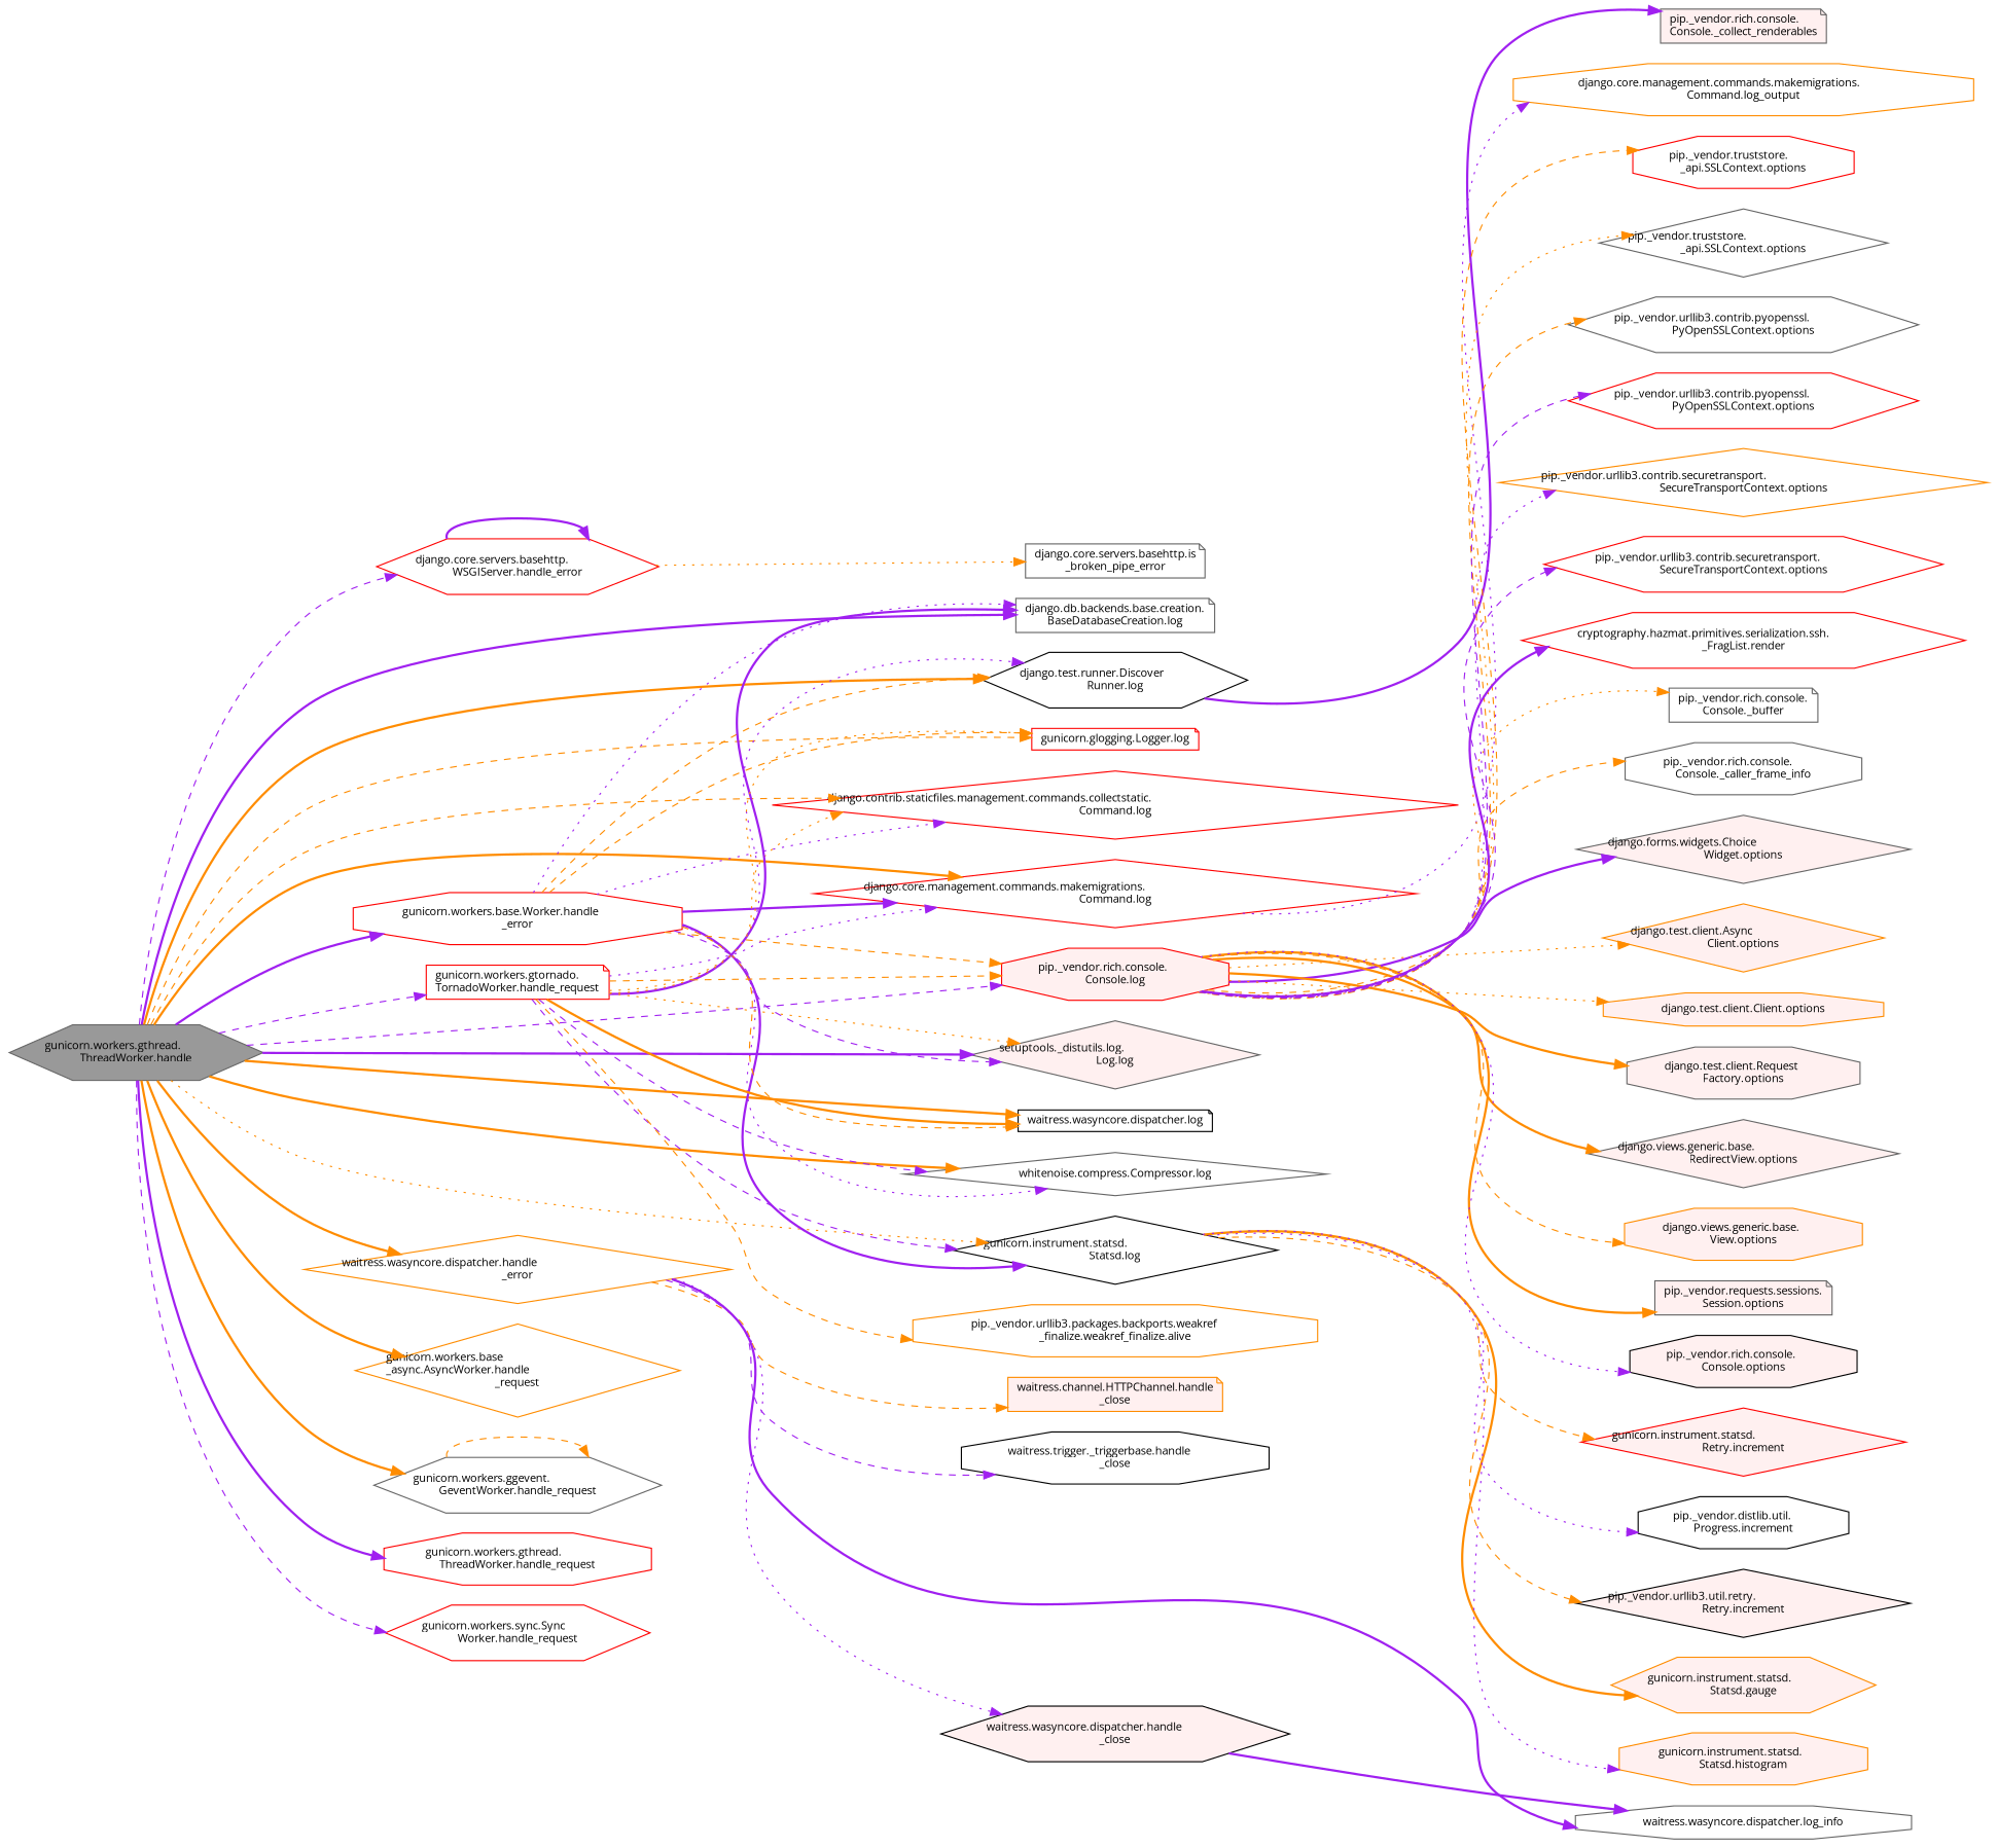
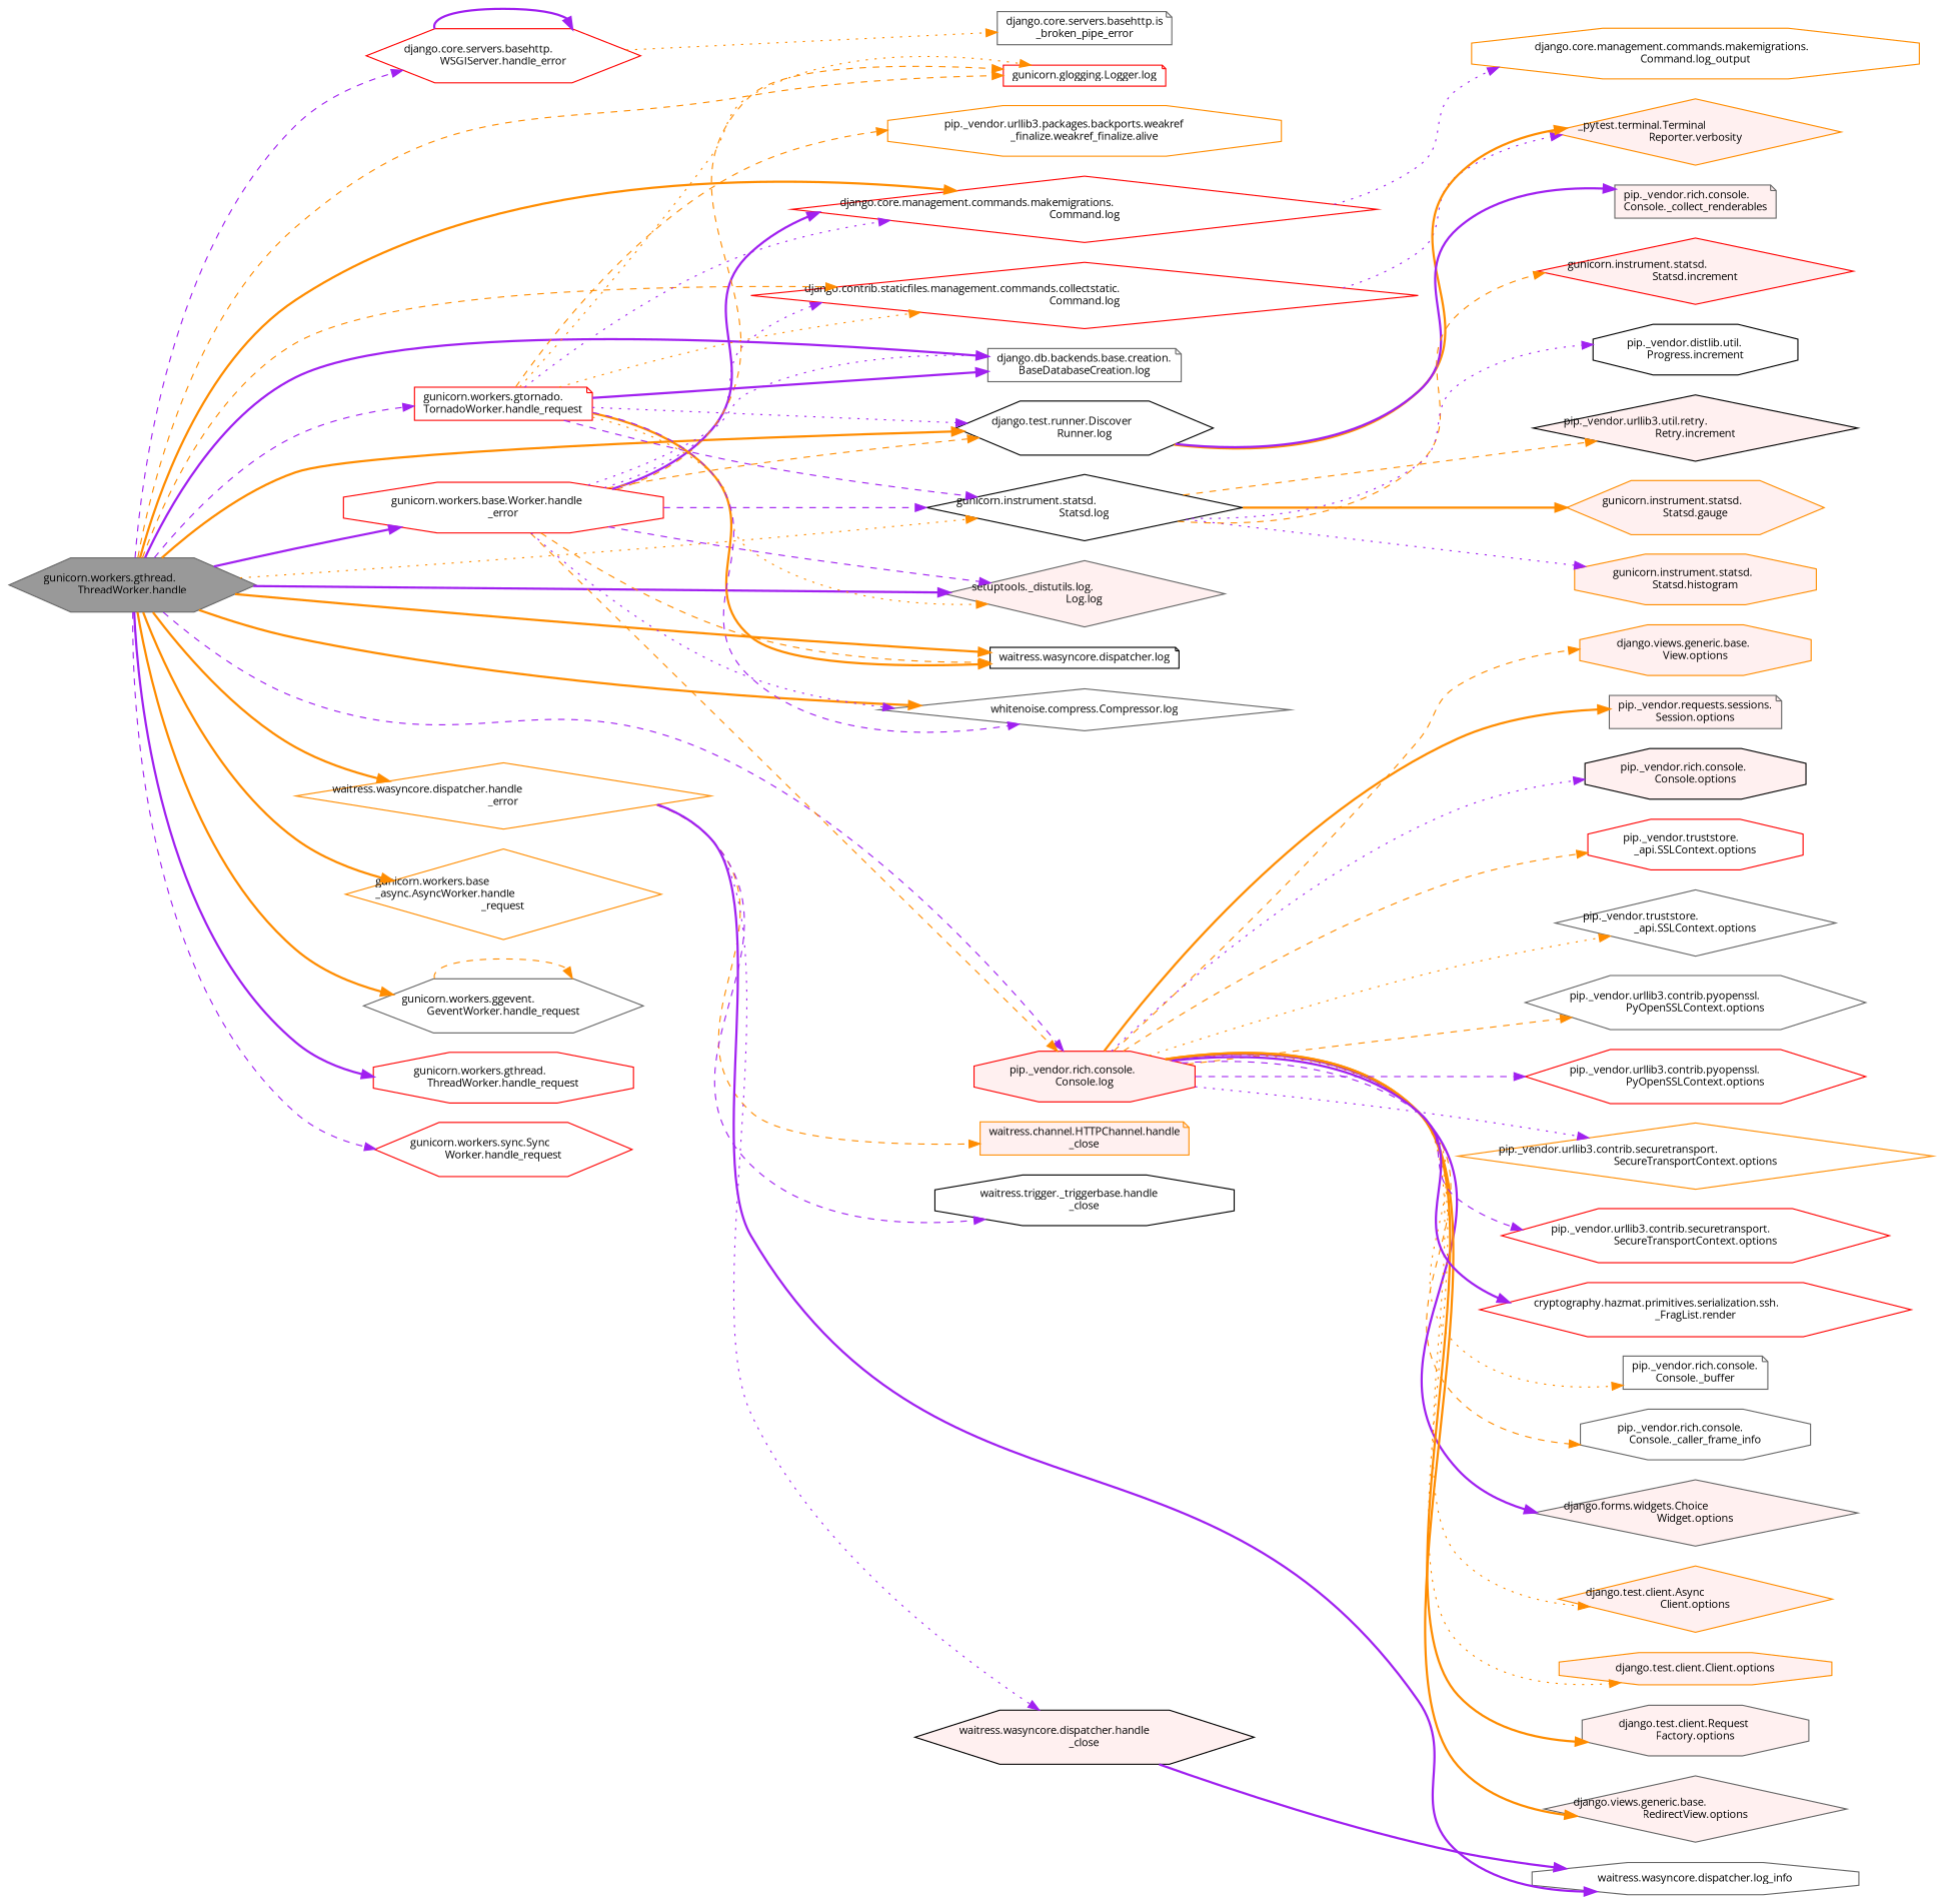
  digraph {
    fontname="Open Sans"
    rankdir=LR
    node [color=gray40 fillcolor=white fontname="Open Sans" fontsize=10 shape=octagon style=filled]
    edge [color=darkorange fontname="Open Sans" fontsize=10 labelfontname=Helvetica labelfontsize=10 style=dashed]
    n1 [fillcolor=grey60 fontcolor=black height=0.2 label="gunicorn.workers.gthread.\lThreadWorker.handle" shape=hexagon width=0.4]
    n2 [color=red height=0.2 label="django.core.servers.basehttp.\lWSGIServer.handle_error" shape=hexagon width=0.4]
    n3 [color=red height=0.2 label="gunicorn.workers.base.Worker.handle\l_error" width=0.4]
    n4 [color=red height=0.2 label="django.contrib.staticfiles.management.commands.collectstatic.\lCommand.log" shape=diamond width=0.4]
    n5 [color=red height=0.2 label="django.core.management.commands.makemigrations.\lCommand.log" shape=diamond width=0.4]
    n6 [height=0.2 label="django.db.backends.base.creation.\lBaseDatabaseCreation.log" shape=note width=0.4]
    n7 [color=black height=0.2 label="django.test.runner.Discover\lRunner.log" shape=hexagon width=0.4]
    n8 [color=red height=0.2 label="gunicorn.glogging.Logger.log" shape=note width=0.4]
    n9 [color=black height=0.2 label="gunicorn.instrument.statsd.\lStatsd.log" shape=diamond width=0.4]
    n10 [color=red fillcolor="#FFF0F0" height=0.2 label="pip._vendor.rich.console.\lConsole.log" width=0.4]
    n11 [fillcolor="#FFF0F0" height=0.2 label="setuptools._distutils.log.\lLog.log" shape=diamond width=0.4]
    n12 [color=black height=0.2 label="waitress.wasyncore.dispatcher.log" shape=note width=0.4]
    n13 [height=0.2 label="whitenoise.compress.Compressor.log" shape=diamond width=0.4]
    n14 [color=darkorange height=0.2 label="waitress.wasyncore.dispatcher.handle\l_error" shape=diamond width=0.4]
    n15 [color=darkorange height=0.2 label="gunicorn.workers.base\l_async.AsyncWorker.handle\l_request" shape=diamond width=0.4]
    n16 [height=0.2 label="gunicorn.workers.ggevent.\lGeventWorker.handle_request" shape=hexagon width=0.4]
    n17 [color=red height=0.2 label="gunicorn.workers.gthread.\lThreadWorker.handle_request" width=0.4]
    n18 [color=red height=0.2 label="gunicorn.workers.gtornado.\lTornadoWorker.handle_request" shape=note width=0.4]
    n19 [color=red height=0.2 label="gunicorn.workers.sync.Sync\lWorker.handle_request" shape=hexagon width=0.4]
    n20 [height=0.2 label="django.core.servers.basehttp.is\l_broken_pipe_error" shape=note width=0.4]
+   n21 [color=darkorange fillcolor="#FFF0F0" height=0.2 label="_pytest.terminal.Terminal\lReporter.verbosity" shape=diamond width=0.4]
    n22 [color=darkorange height=0.2 label="django.core.management.commands.makemigrations.\lCommand.log_output" width=0.4]
    n23 [fillcolor="#FFF0F0" height=0.2 label="pip._vendor.rich.console.\lConsole._collect_renderables" shape=note width=0.4]
    n24 [color=darkorange fillcolor="#FFF0F0" height=0.2 label="gunicorn.instrument.statsd.\lStatsd.gauge" shape=hexagon width=0.4]
    n25 [color=darkorange fillcolor="#FFF0F0" height=0.2 label="gunicorn.instrument.statsd.\lStatsd.histogram" width=0.4]
-   n26 [color=red fillcolor="#FFF0F0" height=0.2 label="gunicorn.instrument.statsd.\lRetry.increment" shape=diamond width=0.4]
+   n26 [color=red fillcolor="#FFF0F0" height=0.2 label="gunicorn.instrument.statsd.\lStatsd.increment" shape=diamond width=0.4]
    n27 [color=black height=0.2 label="pip._vendor.distlib.util.\lProgress.increment" width=0.4]
    n28 [color=black fillcolor="#FFF0F0" height=0.2 label="pip._vendor.urllib3.util.retry.\lRetry.increment" shape=diamond width=0.4]
    n29 [height=0.2 label="pip._vendor.rich.console.\lConsole._buffer" shape=note width=0.4]
    n30 [height=0.2 label="pip._vendor.rich.console.\lConsole._caller_frame_info" width=0.4]
    n31 [fillcolor="#FFF0F0" height=0.2 label="django.forms.widgets.Choice\lWidget.options" shape=diamond width=0.4]
    n32 [color=darkorange fillcolor="#FFF0F0" height=0.2 label="django.test.client.Async\lClient.options" shape=diamond width=0.4]
    n33 [color=darkorange fillcolor="#FFF0F0" height=0.2 label="django.test.client.Client.options" width=0.4]
    n34 [fillcolor="#FFF0F0" height=0.2 label="django.test.client.Request\lFactory.options" width=0.4]
    n35 [fillcolor="#FFF0F0" height=0.2 label="django.views.generic.base.\lRedirectView.options" shape=diamond width=0.4]
    n36 [color=darkorange fillcolor="#FFF0F0" height=0.2 label="django.views.generic.base.\lView.options" width=0.4]
    n37 [fillcolor="#FFF0F0" height=0.2 label="pip._vendor.requests.sessions.\lSession.options" shape=note width=0.4]
    n38 [color=black fillcolor="#FFF0F0" height=0.2 label="pip._vendor.rich.console.\lConsole.options" width=0.4]
    n39 [color=red height=0.2 label="pip._vendor.truststore.\l_api.SSLContext.options" width=0.4]
    n40 [height=0.2 label="pip._vendor.truststore.\l_api.SSLContext.options" shape=diamond width=0.4]
    n41 [height=0.2 label="pip._vendor.urllib3.contrib.pyopenssl.\lPyOpenSSLContext.options" shape=hexagon width=0.4]
    n42 [color=red height=0.2 label="pip._vendor.urllib3.contrib.pyopenssl.\lPyOpenSSLContext.options" shape=hexagon width=0.4]
    n43 [color=darkorange height=0.2 label="pip._vendor.urllib3.contrib.securetransport.\lSecureTransportContext.options" shape=diamond width=0.4]
    n44 [color=red height=0.2 label="pip._vendor.urllib3.contrib.securetransport.\lSecureTransportContext.options" shape=hexagon width=0.4]
    n45 [color=red height=0.2 label="cryptography.hazmat.primitives.serialization.ssh.\l_FragList.render" shape=hexagon width=0.4]
    n46 [color=darkorange fillcolor="#FFF0F0" height=0.2 label="waitress.channel.HTTPChannel.handle\l_close" shape=note width=0.4]
    n47 [color=black height=0.2 label="waitress.trigger._triggerbase.handle\l_close" width=0.4]
    n48 [color=black fillcolor="#FFF0F0" height=0.2 label="waitress.wasyncore.dispatcher.handle\l_close" shape=hexagon width=0.4]
    n49 [height=0.2 label="waitress.wasyncore.dispatcher.log_info" width=0.4]
    n50 [color=darkorange height=0.2 label="pip._vendor.urllib3.packages.backports.weakref\l_finalize.weakref_finalize.alive" width=0.4]
    n1 -> n2 [color=purple]
    n1 -> n3 [color=purple style=bold]
    n1 -> n4
    n1 -> n5 [style=bold]
    n1 -> n6 [color=purple style=bold]
    n1 -> n7 [style=bold]
    n1 -> n8
    n1 -> n9 [style=dotted]
    n1 -> n10 [color=purple]
    n1 -> n11 [color=purple style=bold]
    n1 -> n12 [style=bold]
    n1 -> n13 [style=bold]
    n1 -> n14 [style=bold]
    n1 -> n15 [style=bold]
    n1 -> n16 [style=bold]
    n1 -> n17 [color=purple style=bold]
    n1 -> n18 [color=purple]
    n1 -> n19 [color=purple]
    n2 -> n2 [color=purple style=bold]
    n2 -> n20 [style=dotted]
    n3 -> n4 [color=purple style=dotted]
    n3 -> n5 [color=purple style=bold]
    n3 -> n6 [color=purple style=dotted]
    n3 -> n7
    n3 -> n8
-   n3 -> n9 [color=purple style=bold]
+   n3 -> n9 [color=purple]
    n3 -> n10
    n3 -> n11 [color=purple]
    n3 -> n12
    n3 -> n13 [color=purple style=dotted]
+   n4 -> n21 [color=purple style=dotted]
    n5 -> n22 [color=purple style=dotted]
+   n7 -> n21 [style=bold]
    n7 -> n23 [color=purple style=bold]
    n9 -> n24 [style=bold]
    n9 -> n25 [color=purple style=dotted]
    n9 -> n26
    n9 -> n27 [color=purple style=dotted]
    n9 -> n28
    n10 -> n29 [style=dotted]
    n10 -> n30
    n10 -> n31 [color=purple style=bold]
    n10 -> n32 [style=dotted]
    n10 -> n33 [style=dotted]
    n10 -> n34 [style=bold]
    n10 -> n35 [style=bold]
    n10 -> n36
    n10 -> n37 [style=bold]
    n10 -> n38 [color=purple style=dotted]
    n10 -> n39
    n10 -> n40 [style=dotted]
    n10 -> n41
    n10 -> n42 [color=purple]
    n10 -> n43 [color=purple style=dotted]
    n10 -> n44 [color=purple]
    n10 -> n45 [color=purple style=bold]
    n14 -> n46
    n14 -> n47 [color=purple]
    n14 -> n48 [color=purple style=dotted]
    n14 -> n49 [color=purple style=bold]
    n16 -> n16
    n18 -> n4 [style=dotted]
    n18 -> n5 [color=purple style=dotted]
    n18 -> n6 [color=purple style=bold]
    n18 -> n7 [color=purple style=dotted]
    n18 -> n8 [style=dotted]
    n18 -> n9 [color=purple]
-   n18 -> n10
    n18 -> n11 [style=dotted]
    n18 -> n12 [style=bold]
    n18 -> n13 [color=purple]
    n18 -> n50
    n48 -> n49 [color=purple style=bold]
  }
